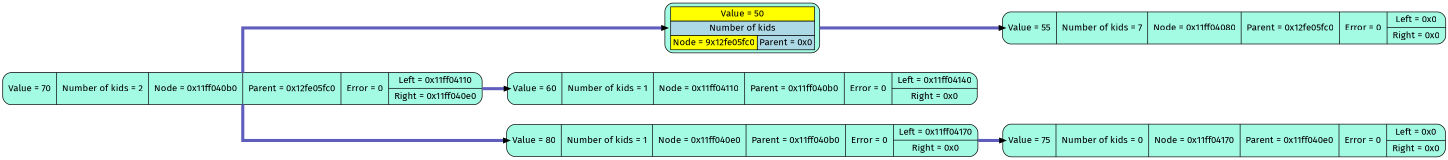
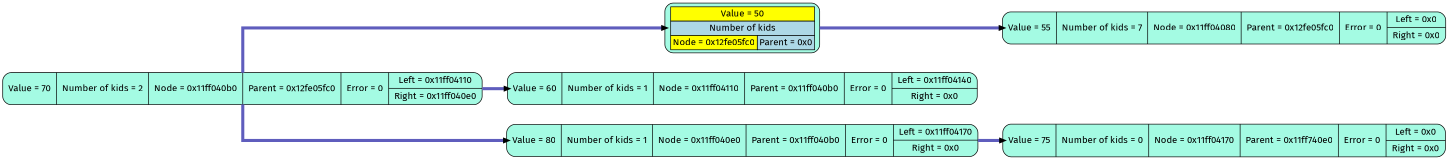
  digraph {
    fontname="Fira Sans"
    nodesep=0.4
    rankdir=LR
    splines=ortho
    node [fillcolor="#a4fbe3" fontname="Fira Sans" shape=record style="filled, rounded"]
    edge [arrowsize=0.3 color="#5f5dbd:black;0.001" fontname="Fira Sans" penwidth=4.5 style=bold weight=10]
-   n1 [label=<<TABLE BORDER="0" CELLBORDER="1" CELLSPACING="0">   <TR><TD ROWSPAN="1" COLSPAN="200" BGCOLOR="yellow">Value = 50</TD></TR>   <TR><TD ROWSPAN="1" COLSPAN="200" BGCOLOR="lightblue">Number of kids</TD></TR>   <TR>   <TD ROWSPAN="1" BGCOLOR="yellow">Node = 9x12fe05fc0</TD>   <TD ROWSPAN="1" COLSPAN="100" BGCOLOR="lightblue">Parent = 0x0</TD>   </TR> </TABLE>>]
+   n1 [label=<<TABLE BORDER="0" CELLBORDER="1" CELLSPACING="0">   <TR><TD ROWSPAN="1" COLSPAN="200" BGCOLOR="yellow">Value = 50</TD></TR>   <TR><TD ROWSPAN="1" COLSPAN="200" BGCOLOR="lightblue">Number of kids</TD></TR>   <TR>   <TD ROWSPAN="1" BGCOLOR="yellow">Node = 0x12fe05fc0</TD>   <TD ROWSPAN="1" COLSPAN="100" BGCOLOR="lightblue">Parent = 0x0</TD>   </TR> </TABLE>>]
    n2 [label=" { Value = 55 | Number of kids = 7 | Node = 0x11ff04080 | Parent = 0x12fe05fc0 | Error = 0 | {Left = 0x0 | Right = 0x0}}"]
    n3 [label=" { Value = 70 | Number of kids = 2 | Node = 0x11ff040b0 | Parent = 0x12fe05fc0 | Error = 0 | {Left = 0x11ff04110 | Right = 0x11ff040e0}}"]
    n4 [label=" { Value = 60 | Number of kids = 1 | Node = 0x11ff04110 | Parent = 0x11ff040b0 | Error = 0 | {Left = 0x11ff04140 | Right = 0x0}}"]
    n5 [label=" { Value = 80 | Number of kids = 1 | Node = 0x11ff040e0 | Parent = 0x11ff040b0 | Error = 0 | {Left = 0x11ff04170 | Right = 0x0}}"]
-   n6 [label=" { Value = 75 | Number of kids = 0 | Node = 0x11ff04170 | Parent = 0x11ff040e0 | Error = 0 | {Left = 0x0 | Right = 0x0}}"]
+   n6 [label=" { Value = 75 | Number of kids = 0 | Node = 0x11ff04170 | Parent = 0x11ff740e0 | Error = 0 | {Left = 0x0 | Right = 0x0}}"]
    n1 -> n2
    n3 -> n1
    n3 -> n4
    n3 -> n5
    n5 -> n6
  }
